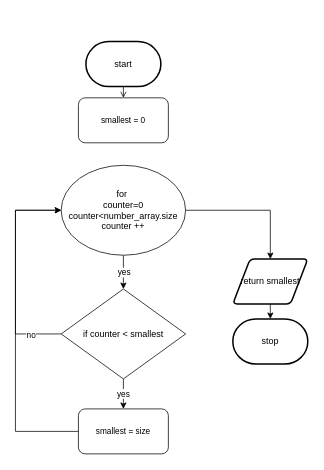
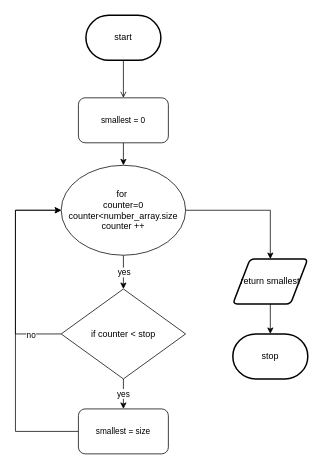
  <mxCell id="0" />
  <mxCell id="1" parent="0" />
- <mxCell id="2" value="stop" style="strokeWidth=2;html=1;shape=mxgraph.flowchart.terminator;whiteSpace=wrap;" parent="1" vertex="1"><mxGeometry x="310" y="425" width="100" height="60" as="geometry" /></mxCell>
+ <mxCell id="2" value="stop" style="strokeWidth=2;html=1;shape=mxgraph.flowchart.terminator;whiteSpace=wrap;" parent="1" vertex="1"><mxGeometry x="310" y="445" width="100" height="60" as="geometry" /></mxCell>
  <mxCell id="3" value="yes" style="edgeStyle=orthogonalEdgeStyle;shape=connector;rounded=0;html=1;exitX=0.5;exitY=1;exitDx=0;exitDy=0;entryX=0.5;entryY=0;entryDx=0;entryDy=0;labelBackgroundColor=default;fontFamily=Helvetica;fontSize=11;fontColor=default;endArrow=classic;strokeColor=default;" parent="1" source="5" edge="1"><mxGeometry relative="1" as="geometry"><mxPoint x="164" y="385" as="targetPoint" /></mxGeometry></mxCell>
  <mxCell id="4" style="edgeStyle=orthogonalEdgeStyle;shape=connector;rounded=0;html=1;exitX=1;exitY=0.5;exitDx=0;exitDy=0;entryX=0.5;entryY=0;entryDx=0;entryDy=0;labelBackgroundColor=default;fontFamily=Helvetica;fontSize=11;fontColor=default;endArrow=classic;strokeColor=default;" parent="1" source="5" target="9" edge="1"><mxGeometry relative="1" as="geometry" /></mxCell>
  <mxCell id="5" value="for&amp;nbsp;&lt;br&gt;counter=0&lt;br&gt;counter&amp;lt;number_array.size&lt;br&gt;counter ++" style="ellipse;whiteSpace=wrap;html=1;" parent="1" vertex="1"><mxGeometry x="81" y="220" width="166" height="120" as="geometry" /></mxCell>
  <mxCell id="6" style="edgeStyle=none;html=1;exitX=0.5;exitY=1;exitDx=0;exitDy=0;exitPerimeter=0;endArrow=open;" edge="1" parent="1" source="7" target="17"><mxGeometry relative="1" as="geometry" /></mxCell>
- <mxCell id="7" value="start" style="strokeWidth=2;html=1;shape=mxgraph.flowchart.terminator;whiteSpace=wrap;" parent="1" vertex="1"><mxGeometry x="114" y="55" width="100" height="60" as="geometry" /></mxCell>
+ <mxCell id="7" value="start" style="strokeWidth=2;html=1;shape=mxgraph.flowchart.terminator;whiteSpace=wrap;" parent="1" vertex="1"><mxGeometry x="114" y="20" width="100" height="60" as="geometry" /></mxCell>
  <mxCell id="8" style="edgeStyle=orthogonalEdgeStyle;shape=connector;rounded=0;html=1;exitX=0.5;exitY=1;exitDx=0;exitDy=0;entryX=0.5;entryY=0;entryDx=0;entryDy=0;entryPerimeter=0;labelBackgroundColor=default;fontFamily=Helvetica;fontSize=11;fontColor=default;endArrow=classic;strokeColor=default;" parent="1" source="9" target="2" edge="1"><mxGeometry relative="1" as="geometry" /></mxCell>
  <mxCell id="9" value="return smallest" style="shape=parallelogram;html=1;strokeWidth=2;perimeter=parallelogramPerimeter;whiteSpace=wrap;rounded=1;arcSize=12;size=0.23;" parent="1" vertex="1"><mxGeometry x="310" y="345" width="100" height="60" as="geometry" /></mxCell>
  <mxCell id="10" style="edgeStyle=orthogonalEdgeStyle;shape=connector;rounded=0;html=1;exitX=0;exitY=0.5;exitDx=0;exitDy=0;entryX=0;entryY=0.5;entryDx=0;entryDy=0;labelBackgroundColor=default;fontFamily=Helvetica;fontSize=11;fontColor=default;endArrow=classic;strokeColor=default;" parent="1" source="13" target="5" edge="1"><mxGeometry relative="1" as="geometry"><Array as="points"><mxPoint x="20" y="445" /><mxPoint x="20" y="280" /></Array></mxGeometry></mxCell>
  <mxCell id="11" value="no" style="edgeLabel;html=1;align=center;verticalAlign=middle;resizable=0;points=[];fontSize=11;fontFamily=Helvetica;fontColor=default;" parent="10" vertex="1" connectable="0"><mxGeometry x="-0.713" y="1" relative="1" as="geometry"><mxPoint as="offset" /></mxGeometry></mxCell>
  <mxCell id="12" value="yes" style="edgeStyle=orthogonalEdgeStyle;shape=connector;rounded=0;html=1;exitX=0.5;exitY=1;exitDx=0;exitDy=0;labelBackgroundColor=default;fontFamily=Helvetica;fontSize=11;fontColor=default;endArrow=classic;strokeColor=default;" parent="1" source="13" target="15" edge="1"><mxGeometry relative="1" as="geometry" /></mxCell>
- <mxCell id="13" value="if counter &amp;lt; smallest" style="rhombus;whiteSpace=wrap;html=1;" parent="1" vertex="1"><mxGeometry x="81" y="385" width="166" height="120" as="geometry" /></mxCell>
+ <mxCell id="13" value="if counter &amp;lt; stop" style="rhombus;whiteSpace=wrap;html=1;" parent="1" vertex="1"><mxGeometry x="81" y="385" width="166" height="120" as="geometry" /></mxCell>
  <mxCell id="14" style="edgeStyle=orthogonalEdgeStyle;shape=connector;rounded=0;html=1;exitX=0;exitY=0.5;exitDx=0;exitDy=0;entryX=0;entryY=0.5;entryDx=0;entryDy=0;labelBackgroundColor=default;fontFamily=Helvetica;fontSize=11;fontColor=default;endArrow=classic;strokeColor=default;" parent="1" source="15" target="5" edge="1"><mxGeometry relative="1" as="geometry"><Array as="points"><mxPoint x="20" y="575" /><mxPoint x="20" y="280" /></Array></mxGeometry></mxCell>
  <mxCell id="15" value="smallest = size" style="rounded=1;whiteSpace=wrap;html=1;fontFamily=Helvetica;fontSize=11;fontColor=default;" parent="1" vertex="1"><mxGeometry x="104" y="545" width="120" height="60" as="geometry" /></mxCell>
+ <mxCell id="16" style="edgeStyle=none;html=1;" edge="1" parent="1" source="17" target="5"><mxGeometry relative="1" as="geometry" /></mxCell>
  <mxCell id="17" value="smallest = 0" style="rounded=1;whiteSpace=wrap;html=1;fontFamily=Helvetica;fontSize=11;fontColor=default;" vertex="1" parent="1"><mxGeometry x="104" y="130" width="120" height="60" as="geometry" /></mxCell>
